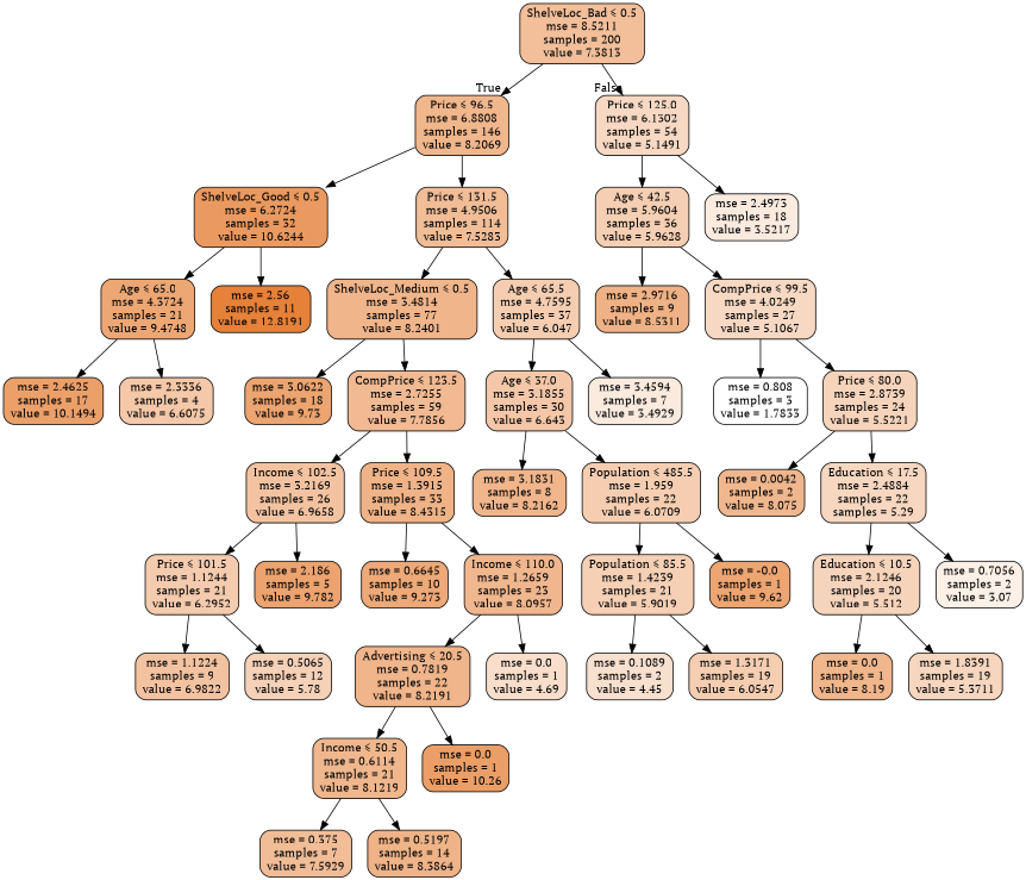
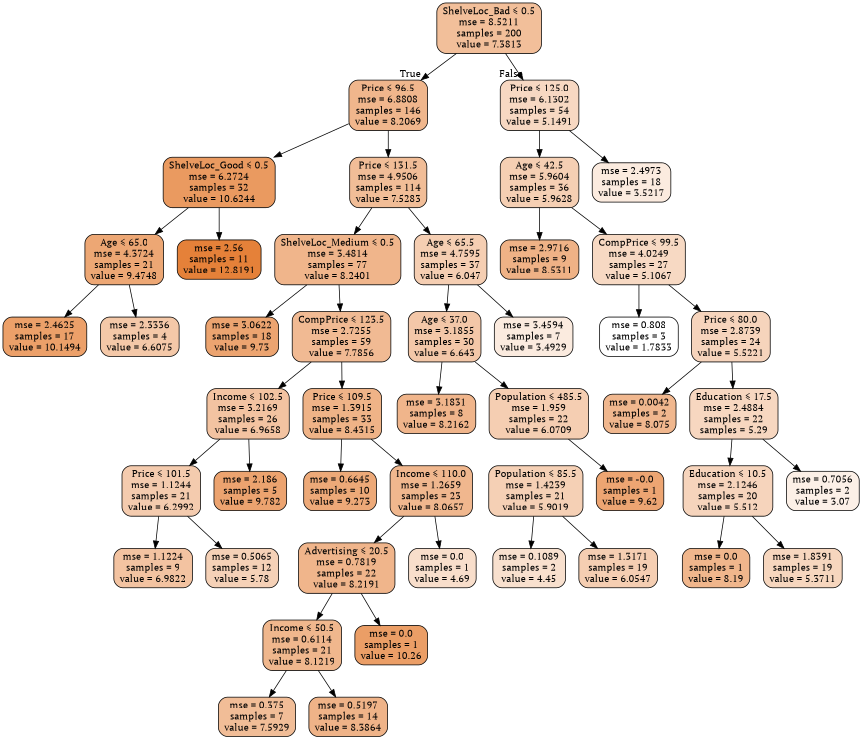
  digraph {
    fontname="PT Serif"
    node [color=black fillcolor="#e5813995" fontname="PT Serif" shape=box style="filled, rounded"]
    edge [fontname="PT Serif"]
    n1 [fillcolor="#e5813981" label=<ShelveLoc_Bad &le; 0.5<br/>mse = 8.5211<br/>samples = 200<br/>value = 7.3813>]
    n2 [fillcolor="#e5813994" label=<Price &le; 96.5<br/>mse = 6.8808<br/>samples = 146<br/>value = 8.2069>]
    n3 [fillcolor="#e581394e" label=<Price &le; 125.0<br/>mse = 6.1302<br/>samples = 54<br/>value = 5.1491>]
    n4 [fillcolor="#e58139cc" label=<ShelveLoc_Good &le; 0.5<br/>mse = 6.2724<br/>samples = 32<br/>value = 10.6244>]
    n5 [fillcolor="#e5813985" label=<Price &le; 131.5<br/>mse = 4.9506<br/>samples = 114<br/>value = 7.5283>]
    n6 [fillcolor="#e5813961" label=<Age &le; 42.5<br/>mse = 5.9604<br/>samples = 36<br/>value = 5.9628>]
    n7 [fillcolor="#e5813928" label=<mse = 2.4973<br/>samples = 18<br/>value = 3.5217>]
    n8 [fillcolor="#e58139b2" label=<Age &le; 65.0<br/>mse = 4.3724<br/>samples = 21<br/>value = 9.4748>]
    n9 [fillcolor="#e58139ff" label=<mse = 2.56<br/>samples = 11<br/>value = 12.8191>]
    n10 [label=<ShelveLoc_Medium &le; 0.5<br/>mse = 3.4814<br/>samples = 77<br/>value = 8.2401>]
    n11 [fillcolor="#e5813963" label=<Age &le; 65.5<br/>mse = 4.7595<br/>samples = 37<br/>value = 6.047>]
    n12 [fillcolor="#e58139c1" label=<mse = 2.4625<br/>samples = 17<br/>value = 10.1494>]
    n13 [fillcolor="#e581396f" label=<mse = 2.3336<br/>samples = 4<br/>value = 6.6075>]
    n14 [fillcolor="#e58139b8" label=<mse = 3.0622<br/>samples = 18<br/>value = 9.73>]
    n15 [fillcolor="#e581398b" label=<CompPrice &le; 123.5<br/>mse = 2.7255<br/>samples = 59<br/>value = 7.7856>]
    n16 [fillcolor="#e5813970" label=<Age &le; 37.0<br/>mse = 3.1855<br/>samples = 30<br/>value = 6.643>]
    n17 [fillcolor="#e5813928" label=<mse = 3.4594<br/>samples = 7<br/>value = 3.4929>]
    n18 [fillcolor="#e5813978" label=<Income &le; 102.5<br/>mse = 3.2169<br/>samples = 26<br/>value = 6.9658>]
    n19 [fillcolor="#e581399a" label=<Price &le; 109.5<br/>mse = 1.3915<br/>samples = 33<br/>value = 8.4315>]
-   n20 [fillcolor="#e5813968" label=<Price &le; 101.5<br/>mse = 1.1244<br/>samples = 21<br/>value = 6.2952>]
+   n20 [fillcolor="#e5813968" label=<Price &le; 101.5<br/>mse = 1.1244<br/>samples = 21<br/>value = 6.2992>]
    n21 [fillcolor="#e58139b9" label=<mse = 2.186<br/>samples = 5<br/>value = 9.782>]
    n22 [fillcolor="#e58139ad" label=<mse = 0.6645<br/>samples = 10<br/>value = 9.273>]
-   n23 [fillcolor="#e5813991" label=<Income &le; 110.0<br/>mse = 1.2659<br/>samples = 23<br/>value = 8.0957>]
+   n23 [fillcolor="#e5813991" label=<Income &le; 110.0<br/>mse = 1.2659<br/>samples = 23<br/>value = 8.0657>]
    n24 [fillcolor="#e5813978" label=<mse = 1.1224<br/>samples = 9<br/>value = 6.9822>]
    n25 [fillcolor="#e581395c" label=<mse = 0.5065<br/>samples = 12<br/>value = 5.78>]
    n26 [label=<Advertising &le; 20.5<br/>mse = 0.7819<br/>samples = 22<br/>value = 8.2191>]
    n27 [fillcolor="#e5813943" label=<mse = 0.0<br/>samples = 1<br/>value = 4.69>]
    n28 [fillcolor="#e5813992" label=<Income &le; 50.5<br/>mse = 0.6114<br/>samples = 21<br/>value = 8.1219>]
    n29 [fillcolor="#e58139c4" label=<mse = 0.0<br/>samples = 1<br/>value = 10.26>]
    n30 [fillcolor="#e5813986" label=<mse = 0.375<br/>samples = 7<br/>value = 7.5929>]
    n31 [fillcolor="#e5813999" label=<mse = 0.5197<br/>samples = 14<br/>value = 8.3864>]
    n32 [label=<mse = 3.1831<br/>samples = 8<br/>value = 8.2162>]
    n33 [fillcolor="#e5813963" label=<Population &le; 485.5<br/>mse = 1.959<br/>samples = 22<br/>value = 6.0709>]
    n34 [fillcolor="#e581395f" label=<Population &le; 85.5<br/>mse = 1.4239<br/>samples = 21<br/>value = 5.9019>]
    n35 [fillcolor="#e58139b5" label=<mse = -0.0<br/>samples = 1<br/>value = 9.62>]
    n36 [fillcolor="#e581393e" label=<mse = 0.1089<br/>samples = 2<br/>value = 4.45>]
    n37 [fillcolor="#e5813963" label=<mse = 1.3171<br/>samples = 19<br/>value = 6.0547>]
    n38 [fillcolor="#e581399c" label=<mse = 2.9716<br/>samples = 9<br/>value = 8.5311>]
    n39 [fillcolor="#e581394d" label=<CompPrice &le; 99.5<br/>mse = 4.0249<br/>samples = 27<br/>value = 5.1067>]
    n40 [fillcolor="#e5813900" label=<mse = 0.808<br/>samples = 3<br/>value = 1.7833>]
    n41 [fillcolor="#e5813956" label=<Price &le; 80.0<br/>mse = 2.8739<br/>samples = 24<br/>value = 5.5221>]
    n42 [fillcolor="#e5813991" label=<mse = 0.0042<br/>samples = 2<br/>value = 8.075>]
    n43 [fillcolor="#e5813951" label=<Education &le; 17.5<br/>mse = 2.4884<br/>samples = 22<br/>samples = 5.29>]
    n44 [fillcolor="#e5813956" label=<Education &le; 10.5<br/>mse = 2.1246<br/>samples = 20<br/>value = 5.512>]
    n45 [fillcolor="#e581391e" label=<mse = 0.7056<br/>samples = 2<br/>value = 3.07>]
    n46 [fillcolor="#e5813994" label=<mse = 0.0<br/>samples = 1<br/>value = 8.19>]
    n47 [fillcolor="#e5813953" label=<mse = 1.8391<br/>samples = 19<br/>value = 5.3711>]
    n1 -> n2 [headlabel=True labelangle=45 labeldistance=2.5]
    n1 -> n3 [headlabel=False labelangle=-45 labeldistance=2.5]
    n2 -> n4
    n2 -> n5
    n3 -> n6
    n3 -> n7
    n4 -> n8
    n4 -> n9
    n5 -> n10
    n5 -> n11
    n6 -> n38
    n6 -> n39
    n8 -> n12
    n8 -> n13
    n10 -> n14
    n10 -> n15
    n11 -> n16
    n11 -> n17
    n15 -> n18
    n15 -> n19
    n16 -> n32
    n16 -> n33
    n18 -> n20
    n18 -> n21
    n19 -> n22
    n19 -> n23
    n20 -> n24
    n20 -> n25
    n23 -> n26
    n23 -> n27
    n26 -> n28
    n26 -> n29
    n28 -> n30
    n28 -> n31
-   n33 -> n34
    n33 -> n35
    n34 -> n36
    n34 -> n37
    n39 -> n40
    n39 -> n41
    n41 -> n42
    n41 -> n43
    n43 -> n44
    n43 -> n45
    n44 -> n46
    n44 -> n47
  }
